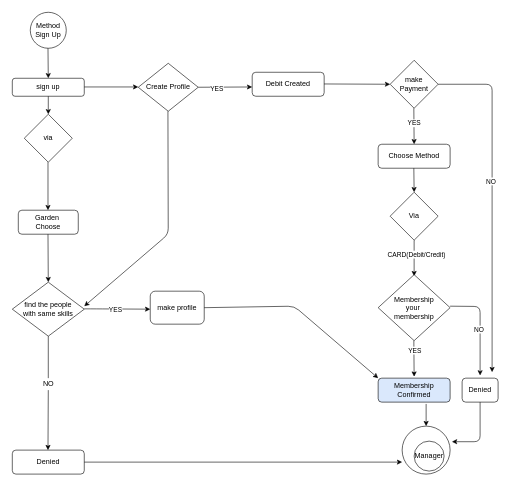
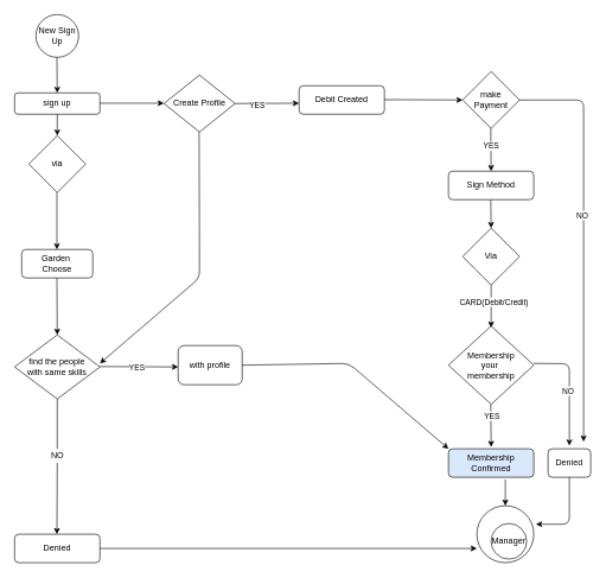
  <mxCell id="0" />
  <mxCell id="1" parent="0" />
- <mxCell id="2" value="Method Sign Up" style="ellipse;whiteSpace=wrap;html=1;aspect=fixed;" vertex="1" parent="1"><mxGeometry x="50" y="20" width="60" height="60" as="geometry" /></mxCell>
+ <mxCell id="2" value="New Sign Up" style="ellipse;whiteSpace=wrap;html=1;aspect=fixed;" vertex="1" parent="1"><mxGeometry x="50" y="20" width="60" height="60" as="geometry" /></mxCell>
  <mxCell id="3" value="" style="endArrow=classic;html=1;" edge="1" parent="1"><mxGeometry width="50" height="50" relative="1" as="geometry"><mxPoint x="79.5" y="80" as="sourcePoint" /><mxPoint x="80" y="130" as="targetPoint" /></mxGeometry></mxCell>
  <mxCell id="4" value="via" style="rhombus;whiteSpace=wrap;html=1;" vertex="1" parent="1"><mxGeometry x="40" y="190" width="80" height="80" as="geometry" /></mxCell>
  <mxCell id="5" value="" style="endArrow=classic;html=1;" edge="1" parent="1"><mxGeometry width="50" height="50" relative="1" as="geometry"><mxPoint x="79.5" y="270" as="sourcePoint" /><mxPoint x="79.5" y="350" as="targetPoint" /></mxGeometry></mxCell>
  <mxCell id="6" value="Garden&amp;nbsp;&lt;br&gt;Choose" style="rounded=1;whiteSpace=wrap;html=1;" vertex="1" parent="1"><mxGeometry x="30" y="350" width="100" height="40" as="geometry" /></mxCell>
  <mxCell id="7" value="" style="endArrow=classic;html=1;" edge="1" parent="1"><mxGeometry width="50" height="50" relative="1" as="geometry"><mxPoint x="79.5" y="390" as="sourcePoint" /><mxPoint x="80" y="470" as="targetPoint" /></mxGeometry></mxCell>
  <mxCell id="8" value="find the people &lt;br&gt;with same skills" style="rhombus;whiteSpace=wrap;html=1;" vertex="1" parent="1"><mxGeometry x="20" y="470" width="120" height="90" as="geometry" /></mxCell>
  <mxCell id="9" value="" style="endArrow=classic;html=1;exitX=0.5;exitY=1;exitDx=0;exitDy=0;startArrow=none;" edge="1" parent="1" source="32"><mxGeometry width="50" height="50" relative="1" as="geometry"><mxPoint x="80" y="570" as="sourcePoint" /><mxPoint x="79.5" y="750" as="targetPoint" /></mxGeometry></mxCell>
  <mxCell id="10" value="Denied" style="rounded=1;whiteSpace=wrap;html=1;" vertex="1" parent="1"><mxGeometry x="20" y="750" width="120" height="40" as="geometry" /></mxCell>
  <mxCell id="11" value="sign up" style="rounded=1;whiteSpace=wrap;html=1;" vertex="1" parent="1"><mxGeometry x="20" y="130" width="120" height="30" as="geometry" /></mxCell>
  <mxCell id="12" value="" style="endArrow=classic;html=1;" edge="1" parent="1"><mxGeometry width="50" height="50" relative="1" as="geometry"><mxPoint x="80" y="160" as="sourcePoint" /><mxPoint x="80" y="190" as="targetPoint" /></mxGeometry></mxCell>
  <mxCell id="13" value="" style="endArrow=classic;html=1;" edge="1" parent="1"><mxGeometry width="50" height="50" relative="1" as="geometry"><mxPoint x="140" y="144.5" as="sourcePoint" /><mxPoint x="230" y="144.5" as="targetPoint" /></mxGeometry></mxCell>
  <mxCell id="14" value="Create Profile" style="rhombus;whiteSpace=wrap;html=1;" vertex="1" parent="1"><mxGeometry x="230" y="105" width="100" height="80" as="geometry" /></mxCell>
  <mxCell id="15" value="" style="endArrow=classic;html=1;" edge="1" parent="1"><mxGeometry width="50" height="50" relative="1" as="geometry"><mxPoint x="140" y="514.5" as="sourcePoint" /><mxPoint x="250" y="515" as="targetPoint" /><Array as="points"><mxPoint x="160" y="514.5" /></Array></mxGeometry></mxCell>
  <mxCell id="16" value="YES" style="edgeLabel;html=1;align=center;verticalAlign=middle;resizable=0;points=[];" vertex="1" connectable="0" parent="15"><mxGeometry x="-0.054" y="-1" relative="1" as="geometry"><mxPoint as="offset" /></mxGeometry></mxCell>
- <mxCell id="17" value="make profile" style="rounded=1;whiteSpace=wrap;html=1;" vertex="1" parent="1"><mxGeometry x="250" y="485" width="90" height="55" as="geometry" /></mxCell>
+ <mxCell id="17" value="with profile" style="rounded=1;whiteSpace=wrap;html=1;" vertex="1" parent="1"><mxGeometry x="250" y="485" width="90" height="55" as="geometry" /></mxCell>
  <mxCell id="18" value="" style="endArrow=classic;html=1;" edge="1" parent="1"><mxGeometry width="50" height="50" relative="1" as="geometry"><mxPoint x="279.5" y="185" as="sourcePoint" /><mxPoint x="140" y="510" as="targetPoint" /><Array as="points"><mxPoint x="280" y="390" /></Array></mxGeometry></mxCell>
  <mxCell id="19" value="" style="endArrow=classic;html=1;exitX=1;exitY=0.5;exitDx=0;exitDy=0;" edge="1" parent="1" source="14"><mxGeometry width="50" height="50" relative="1" as="geometry"><mxPoint x="340" y="144.5" as="sourcePoint" /><mxPoint x="420" y="144.5" as="targetPoint" /></mxGeometry></mxCell>
  <mxCell id="20" value="YES" style="edgeLabel;html=1;align=center;verticalAlign=middle;resizable=0;points=[];" vertex="1" connectable="0" parent="19"><mxGeometry x="-0.325" y="-1" relative="1" as="geometry"><mxPoint y="1" as="offset" /></mxGeometry></mxCell>
  <mxCell id="21" value="Debit Created" style="rounded=1;whiteSpace=wrap;html=1;" vertex="1" parent="1"><mxGeometry x="420" y="120" width="120" height="40" as="geometry" /></mxCell>
  <mxCell id="22" value="" style="endArrow=classic;html=1;" edge="1" parent="1"><mxGeometry width="50" height="50" relative="1" as="geometry"><mxPoint x="540" y="139.5" as="sourcePoint" /><mxPoint x="650" y="140" as="targetPoint" /></mxGeometry></mxCell>
  <mxCell id="23" value="make&lt;br&gt;Payment" style="rhombus;whiteSpace=wrap;html=1;" vertex="1" parent="1"><mxGeometry x="650" y="100" width="80" height="80" as="geometry" /></mxCell>
  <mxCell id="24" value="" style="endArrow=classic;html=1;" edge="1" parent="1"><mxGeometry width="50" height="50" relative="1" as="geometry"><mxPoint x="689.5" y="180" as="sourcePoint" /><mxPoint x="690" y="240" as="targetPoint" /></mxGeometry></mxCell>
  <mxCell id="25" value="YES" style="edgeLabel;html=1;align=center;verticalAlign=middle;resizable=0;points=[];" vertex="1" connectable="0" parent="24"><mxGeometry x="-0.169" y="1" relative="1" as="geometry"><mxPoint x="-1" as="offset" /></mxGeometry></mxCell>
- <mxCell id="26" value="Choose Method" style="rounded=1;whiteSpace=wrap;html=1;" vertex="1" parent="1"><mxGeometry x="630" y="240" width="120" height="40" as="geometry" /></mxCell>
+ <mxCell id="26" value="Sign Method" style="rounded=1;whiteSpace=wrap;html=1;" vertex="1" parent="1"><mxGeometry x="630" y="240" width="120" height="40" as="geometry" /></mxCell>
  <mxCell id="27" value="" style="endArrow=classic;html=1;" edge="1" parent="1"><mxGeometry width="50" height="50" relative="1" as="geometry"><mxPoint x="689.5" y="280" as="sourcePoint" /><mxPoint x="690" y="320" as="targetPoint" /></mxGeometry></mxCell>
  <mxCell id="28" value="Via" style="rhombus;whiteSpace=wrap;html=1;" vertex="1" parent="1"><mxGeometry x="650" y="320" width="80" height="80" as="geometry" /></mxCell>
  <mxCell id="29" value="" style="endArrow=classic;html=1;exitX=0.5;exitY=1;exitDx=0;exitDy=0;" edge="1" parent="1" source="28"><mxGeometry width="50" height="50" relative="1" as="geometry"><mxPoint x="689.5" y="540" as="sourcePoint" /><mxPoint x="690" y="460" as="targetPoint" /></mxGeometry></mxCell>
  <mxCell id="30" value="CARD(Debit/Credit)" style="edgeLabel;html=1;align=center;verticalAlign=middle;resizable=0;points=[];" vertex="1" connectable="0" parent="29"><mxGeometry x="-0.245" y="3" relative="1" as="geometry"><mxPoint as="offset" /></mxGeometry></mxCell>
  <mxCell id="31" value="Membership&lt;br&gt;your&amp;nbsp;&lt;br&gt;membership" style="rhombus;whiteSpace=wrap;html=1;" vertex="1" parent="1"><mxGeometry x="630" y="457.5" width="120" height="110" as="geometry" /></mxCell>
  <mxCell id="32" value="NO" style="text;html=1;align=center;verticalAlign=middle;resizable=0;points=[];autosize=1;strokeColor=none;" vertex="1" parent="1"><mxGeometry x="65" y="630" width="30" height="20" as="geometry" /></mxCell>
  <mxCell id="33" value="" style="endArrow=none;html=1;exitX=0.5;exitY=1;exitDx=0;exitDy=0;" edge="1" parent="1" source="8" target="32"><mxGeometry width="50" height="50" relative="1" as="geometry"><mxPoint x="80" y="560" as="sourcePoint" /><mxPoint x="79.5" y="750" as="targetPoint" /></mxGeometry></mxCell>
  <mxCell id="34" value="" style="endArrow=classic;html=1;" edge="1" parent="1"><mxGeometry width="50" height="50" relative="1" as="geometry"><mxPoint x="689.5" y="567.5" as="sourcePoint" /><mxPoint x="690" y="627.5" as="targetPoint" /></mxGeometry></mxCell>
  <mxCell id="35" value="YES" style="edgeLabel;html=1;align=center;verticalAlign=middle;resizable=0;points=[];" vertex="1" connectable="0" parent="34"><mxGeometry x="-0.454" y="1" relative="1" as="geometry"><mxPoint as="offset" /></mxGeometry></mxCell>
  <mxCell id="36" value="Membership Confirmed" style="rounded=1;whiteSpace=wrap;html=1;fillColor=#dae8fc;" vertex="1" parent="1"><mxGeometry x="630" y="630" width="120" height="40" as="geometry" /></mxCell>
  <mxCell id="37" value="" style="endArrow=classic;html=1;" edge="1" parent="1"><mxGeometry width="50" height="50" relative="1" as="geometry"><mxPoint x="750" y="510" as="sourcePoint" /><mxPoint x="800" y="625.5" as="targetPoint" /><Array as="points"><mxPoint x="800" y="510.5" /></Array></mxGeometry></mxCell>
  <mxCell id="38" value="NO" style="edgeLabel;html=1;align=center;verticalAlign=middle;resizable=0;points=[];" vertex="1" connectable="0" parent="37"><mxGeometry x="0.067" y="-3" relative="1" as="geometry"><mxPoint as="offset" /></mxGeometry></mxCell>
  <mxCell id="39" value="Denied" style="rounded=1;whiteSpace=wrap;html=1;" vertex="1" parent="1"><mxGeometry x="770" y="630" width="60" height="40" as="geometry" /></mxCell>
  <mxCell id="40" value="" style="endArrow=classic;html=1;exitX=1;exitY=0.5;exitDx=0;exitDy=0;" edge="1" parent="1" source="23"><mxGeometry width="50" height="50" relative="1" as="geometry"><mxPoint x="760" y="170" as="sourcePoint" /><mxPoint x="820" y="620" as="targetPoint" /><Array as="points"><mxPoint x="820" y="140" /></Array></mxGeometry></mxCell>
  <mxCell id="41" value="NO" style="edgeLabel;html=1;align=center;verticalAlign=middle;resizable=0;points=[];" vertex="1" connectable="0" parent="40"><mxGeometry x="-0.119" y="-3" relative="1" as="geometry"><mxPoint as="offset" /></mxGeometry></mxCell>
  <mxCell id="42" value="" style="endArrow=classic;html=1;exitX=1;exitY=0.5;exitDx=0;exitDy=0;" edge="1" parent="1" source="17"><mxGeometry width="50" height="50" relative="1" as="geometry"><mxPoint x="370" y="540" as="sourcePoint" /><mxPoint x="630" y="630" as="targetPoint" /><Array as="points"><mxPoint x="490" y="510" /></Array></mxGeometry></mxCell>
  <mxCell id="43" value="" style="ellipse;whiteSpace=wrap;html=1;aspect=fixed;" vertex="1" parent="1"><mxGeometry x="670" y="710" width="80" height="80" as="geometry" /></mxCell>
  <mxCell id="44" value="Manager" style="ellipse;whiteSpace=wrap;html=1;aspect=fixed;" vertex="1" parent="1"><mxGeometry x="690" y="735" width="50" height="50" as="geometry" /></mxCell>
  <mxCell id="45" value="" style="endArrow=classic;html=1;exitX=1;exitY=0.5;exitDx=0;exitDy=0;" edge="1" parent="1" source="10"><mxGeometry width="50" height="50" relative="1" as="geometry"><mxPoint x="180" y="790" as="sourcePoint" /><mxPoint x="670" y="770" as="targetPoint" /></mxGeometry></mxCell>
  <mxCell id="46" value="" style="endArrow=classic;html=1;entryX=0.5;entryY=0;entryDx=0;entryDy=0;" edge="1" parent="1" target="43"><mxGeometry width="50" height="50" relative="1" as="geometry"><mxPoint x="710" y="673" as="sourcePoint" /><mxPoint x="690" y="680" as="targetPoint" /></mxGeometry></mxCell>
  <mxCell id="47" value="" style="endArrow=classic;html=1;entryX=1.038;entryY=0.325;entryDx=0;entryDy=0;entryPerimeter=0;" edge="1" parent="1" target="43"><mxGeometry width="50" height="50" relative="1" as="geometry"><mxPoint x="800" y="670" as="sourcePoint" /><mxPoint x="760" y="740" as="targetPoint" /><Array as="points"><mxPoint x="800" y="736" /></Array></mxGeometry></mxCell>
